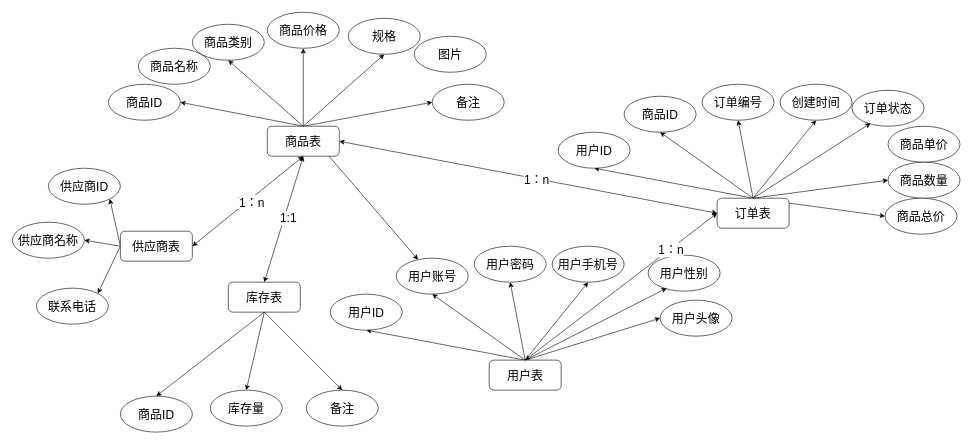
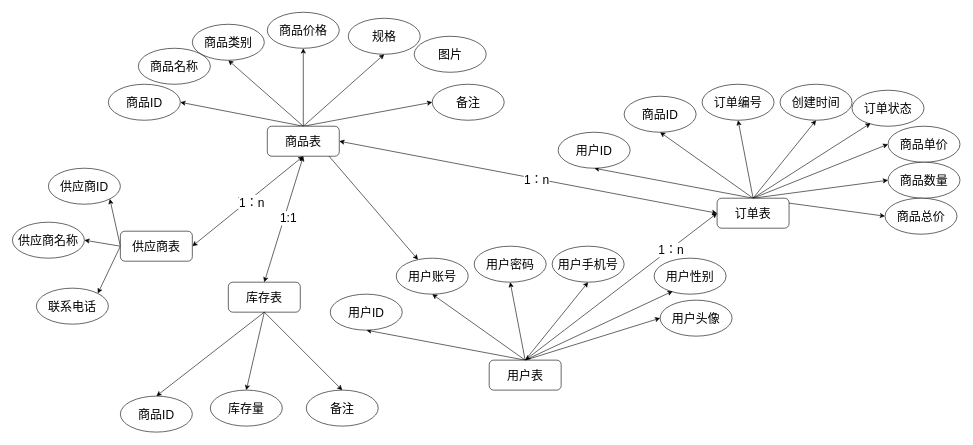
  <mxCell id="0" />
  <mxCell id="1" parent="0" />
  <mxCell id="2" value="" style="group;fontSize=20;" parent="1" vertex="1" connectable="0"><mxGeometry x="180" y="20" width="670" height="240" as="geometry" /></mxCell>
  <mxCell id="3" style="rounded=0;orthogonalLoop=1;jettySize=auto;html=1;exitX=0.5;exitY=0;exitDx=0;exitDy=0;fontSize=20;" parent="2" source="9" target="25" edge="1"><mxGeometry relative="1" as="geometry" /></mxCell>
  <mxCell id="4" style="edgeStyle=none;rounded=0;orthogonalLoop=1;jettySize=auto;html=1;exitX=0.5;exitY=0;exitDx=0;exitDy=0;entryX=0.5;entryY=1;entryDx=0;entryDy=0;fontSize=20;" parent="2" source="9" target="11" edge="1"><mxGeometry relative="1" as="geometry" /></mxCell>
  <mxCell id="5" style="edgeStyle=none;rounded=0;orthogonalLoop=1;jettySize=auto;html=1;exitX=0.5;exitY=0;exitDx=0;exitDy=0;entryX=0.5;entryY=1;entryDx=0;entryDy=0;fontSize=20;" parent="2" source="9" target="12" edge="1"><mxGeometry relative="1" as="geometry" /></mxCell>
  <mxCell id="6" style="edgeStyle=none;rounded=0;orthogonalLoop=1;jettySize=auto;html=1;exitX=0.5;exitY=0;exitDx=0;exitDy=0;entryX=0.5;entryY=1;entryDx=0;entryDy=0;fontSize=20;" parent="2" source="9" target="13" edge="1"><mxGeometry relative="1" as="geometry" /></mxCell>
  <mxCell id="7" style="edgeStyle=none;rounded=0;orthogonalLoop=1;jettySize=auto;html=1;exitX=0.5;exitY=0;exitDx=0;exitDy=0;entryX=0;entryY=0.5;entryDx=0;entryDy=0;fontSize=20;" parent="2" source="9" target="15" edge="1"><mxGeometry relative="1" as="geometry" /></mxCell>
  <mxCell id="8" style="edgeStyle=none;rounded=0;orthogonalLoop=1;jettySize=auto;html=1;exitX=0.5;exitY=0;exitDx=0;exitDy=0;entryX=1;entryY=0.5;entryDx=0;entryDy=0;fontSize=20;" parent="2" source="9" target="16" edge="1"><mxGeometry relative="1" as="geometry" /></mxCell>
  <mxCell id="9" value="商品表" style="rounded=1;whiteSpace=wrap;html=1;fontSize=20;" parent="2" vertex="1"><mxGeometry x="265" y="190" width="120" height="50" as="geometry" /></mxCell>
  <mxCell id="10" value="商品名称" style="ellipse;whiteSpace=wrap;html=1;fontSize=20;" parent="2" vertex="1"><mxGeometry x="50" y="60" width="120" height="60" as="geometry" /></mxCell>
  <mxCell id="11" value="商品类别" style="ellipse;whiteSpace=wrap;html=1;fontSize=20;" parent="2" vertex="1"><mxGeometry x="140" y="20" width="120" height="60" as="geometry" /></mxCell>
  <mxCell id="12" value="商品价格" style="ellipse;whiteSpace=wrap;html=1;fontSize=20;" parent="2" vertex="1"><mxGeometry x="265" width="120" height="60" as="geometry" /></mxCell>
  <mxCell id="13" value="规格" style="ellipse;whiteSpace=wrap;html=1;fontSize=20;" parent="2" vertex="1"><mxGeometry x="400" y="10" width="120" height="60" as="geometry" /></mxCell>
  <mxCell id="14" value="图片" style="ellipse;whiteSpace=wrap;html=1;fontSize=20;" parent="2" vertex="1"><mxGeometry x="510" y="40" width="120" height="60" as="geometry" /></mxCell>
  <mxCell id="15" value="备注" style="ellipse;whiteSpace=wrap;html=1;fontSize=20;" parent="2" vertex="1"><mxGeometry x="540" y="120" width="120" height="60" as="geometry" /></mxCell>
  <mxCell id="16" value="商品ID" style="ellipse;whiteSpace=wrap;html=1;fontSize=20;" parent="2" vertex="1"><mxGeometry y="120" width="120" height="60" as="geometry" /></mxCell>
  <mxCell id="17" value="" style="group;fontSize=20;" parent="1" vertex="1" connectable="0"><mxGeometry x="550" y="410" width="670" height="240" as="geometry" /></mxCell>
  <mxCell id="18" style="rounded=0;orthogonalLoop=1;jettySize=auto;html=1;exitX=0.5;exitY=0;exitDx=0;exitDy=0;entryX=0.5;entryY=1;entryDx=0;entryDy=0;fontSize=20;" parent="17" source="23" target="24" edge="1"><mxGeometry relative="1" as="geometry" /></mxCell>
  <mxCell id="19" style="edgeStyle=none;rounded=0;orthogonalLoop=1;jettySize=auto;html=1;exitX=0.5;exitY=0;exitDx=0;exitDy=0;entryX=0.5;entryY=1;entryDx=0;entryDy=0;fontSize=20;" parent="17" source="23" target="25" edge="1"><mxGeometry relative="1" as="geometry" /></mxCell>
  <mxCell id="20" style="edgeStyle=none;rounded=0;orthogonalLoop=1;jettySize=auto;html=1;exitX=0.5;exitY=0;exitDx=0;exitDy=0;entryX=0.5;entryY=1;entryDx=0;entryDy=0;fontSize=20;" parent="17" source="23" target="26" edge="1"><mxGeometry relative="1" as="geometry" /></mxCell>
  <mxCell id="21" style="edgeStyle=none;rounded=0;orthogonalLoop=1;jettySize=auto;html=1;exitX=0.5;exitY=0;exitDx=0;exitDy=0;entryX=0.5;entryY=1;entryDx=0;entryDy=0;fontSize=20;" parent="17" source="23" target="27" edge="1"><mxGeometry relative="1" as="geometry" /></mxCell>
  <mxCell id="22" style="edgeStyle=none;rounded=0;orthogonalLoop=1;jettySize=auto;html=1;exitX=0.5;exitY=0;exitDx=0;exitDy=0;entryX=0;entryY=0.5;entryDx=0;entryDy=0;fontSize=20;" parent="17" source="23" target="29" edge="1"><mxGeometry relative="1" as="geometry" /></mxCell>
  <mxCell id="23" value="用户表" style="rounded=1;whiteSpace=wrap;html=1;fontSize=20;" parent="17" vertex="1"><mxGeometry x="265" y="190" width="120" height="50" as="geometry" /></mxCell>
  <mxCell id="24" value="用户ID" style="ellipse;whiteSpace=wrap;html=1;fontSize=20;" parent="17" vertex="1"><mxGeometry y="80" width="120" height="60" as="geometry" /></mxCell>
  <mxCell id="25" value="用户账号" style="ellipse;whiteSpace=wrap;html=1;fontSize=20;" parent="17" vertex="1"><mxGeometry x="110" y="20" width="120" height="60" as="geometry" /></mxCell>
  <mxCell id="26" value="用户密码" style="ellipse;whiteSpace=wrap;html=1;fontSize=20;" parent="17" vertex="1"><mxGeometry x="240" width="120" height="60" as="geometry" /></mxCell>
  <mxCell id="27" value="用户手机号" style="ellipse;whiteSpace=wrap;html=1;fontSize=20;" parent="17" vertex="1"><mxGeometry x="370" width="120" height="60" as="geometry" /></mxCell>
- <mxCell id="28" value="用户性别" style="ellipse;whiteSpace=wrap;html=1;fontSize=20;" parent="17" vertex="1"><mxGeometry x="530" y="15" width="120" height="60" as="geometry" /></mxCell>
+ <mxCell id="28" value="用户性别" style="ellipse;whiteSpace=wrap;html=1;fontSize=20;" parent="17" vertex="1"><mxGeometry x="540" y="20" width="120" height="60" as="geometry" /></mxCell>
  <mxCell id="29" value="用户头像" style="ellipse;whiteSpace=wrap;html=1;fontSize=20;" parent="17" vertex="1"><mxGeometry x="550" y="90" width="120" height="60" as="geometry" /></mxCell>
  <mxCell id="30" style="edgeStyle=none;rounded=0;orthogonalLoop=1;jettySize=auto;html=1;exitX=0.5;exitY=0;exitDx=0;exitDy=0;entryX=0.258;entryY=0.917;entryDx=0;entryDy=0;entryPerimeter=0;fontSize=20;" parent="17" source="23" target="28" edge="1"><mxGeometry relative="1" as="geometry" /></mxCell>
  <mxCell id="31" value="" style="group;fontSize=20;" parent="1" vertex="1" connectable="0"><mxGeometry x="930" y="140" width="670" height="260" as="geometry" /></mxCell>
  <mxCell id="32" style="rounded=0;orthogonalLoop=1;jettySize=auto;html=1;exitX=0.5;exitY=0;exitDx=0;exitDy=0;entryX=0.5;entryY=1;entryDx=0;entryDy=0;fontSize=20;" parent="31" source="39" target="40" edge="1"><mxGeometry relative="1" as="geometry" /></mxCell>
  <mxCell id="33" style="edgeStyle=none;rounded=0;orthogonalLoop=1;jettySize=auto;html=1;exitX=0.5;exitY=0;exitDx=0;exitDy=0;entryX=0.5;entryY=1;entryDx=0;entryDy=0;fontSize=20;" parent="31" source="39" target="41" edge="1"><mxGeometry relative="1" as="geometry" /></mxCell>
  <mxCell id="34" style="edgeStyle=none;rounded=0;orthogonalLoop=1;jettySize=auto;html=1;exitX=0.5;exitY=0;exitDx=0;exitDy=0;entryX=0.5;entryY=1;entryDx=0;entryDy=0;fontSize=20;" parent="31" source="39" target="42" edge="1"><mxGeometry relative="1" as="geometry" /></mxCell>
  <mxCell id="35" style="edgeStyle=none;rounded=0;orthogonalLoop=1;jettySize=auto;html=1;exitX=0.5;exitY=0;exitDx=0;exitDy=0;entryX=0.5;entryY=1;entryDx=0;entryDy=0;fontSize=20;" parent="31" source="39" target="43" edge="1"><mxGeometry relative="1" as="geometry" /></mxCell>
+ <mxCell id="36" style="edgeStyle=none;rounded=0;orthogonalLoop=1;jettySize=auto;html=1;exitX=0.5;exitY=0;exitDx=0;exitDy=0;entryX=0;entryY=0.5;entryDx=0;entryDy=0;fontSize=20;" parent="31" source="39" target="45" edge="1"><mxGeometry relative="1" as="geometry" /></mxCell>
  <mxCell id="37" style="edgeStyle=none;rounded=0;orthogonalLoop=1;jettySize=auto;html=1;exitX=0.5;exitY=0;exitDx=0;exitDy=0;entryX=0;entryY=0.5;entryDx=0;entryDy=0;fontSize=20;" parent="31" source="39" target="47" edge="1"><mxGeometry relative="1" as="geometry" /></mxCell>
  <mxCell id="38" style="edgeStyle=none;rounded=0;orthogonalLoop=1;jettySize=auto;html=1;exitX=0.5;exitY=0;exitDx=0;exitDy=0;entryX=0;entryY=0.5;entryDx=0;entryDy=0;fontSize=20;" parent="31" source="39" target="48" edge="1"><mxGeometry relative="1" as="geometry" /></mxCell>
  <mxCell id="39" value="订单表" style="rounded=1;whiteSpace=wrap;html=1;fontSize=20;" parent="31" vertex="1"><mxGeometry x="265" y="190" width="120" height="50" as="geometry" /></mxCell>
  <mxCell id="40" value="用户ID" style="ellipse;whiteSpace=wrap;html=1;fontSize=20;" parent="31" vertex="1"><mxGeometry y="80" width="120" height="60" as="geometry" /></mxCell>
  <mxCell id="41" value="商品ID" style="ellipse;whiteSpace=wrap;html=1;fontSize=20;" parent="31" vertex="1"><mxGeometry x="110" y="20" width="120" height="60" as="geometry" /></mxCell>
  <mxCell id="42" value="订单编号" style="ellipse;whiteSpace=wrap;html=1;fontSize=20;" parent="31" vertex="1"><mxGeometry x="240" width="120" height="60" as="geometry" /></mxCell>
  <mxCell id="43" value="&lt;div&gt;&lt;span style=&quot;background-color: initial;&quot;&gt;创建时间&lt;/span&gt;&lt;br&gt;&lt;/div&gt;" style="ellipse;whiteSpace=wrap;html=1;fontSize=20;" parent="31" vertex="1"><mxGeometry x="370" width="120" height="60" as="geometry" /></mxCell>
  <mxCell id="44" value="订单状态" style="ellipse;whiteSpace=wrap;html=1;fontSize=20;" parent="31" vertex="1"><mxGeometry x="490" y="10" width="120" height="60" as="geometry" /></mxCell>
  <mxCell id="45" value="商品单价" style="ellipse;whiteSpace=wrap;html=1;fontSize=20;" parent="31" vertex="1"><mxGeometry x="550" y="70" width="120" height="60" as="geometry" /></mxCell>
  <mxCell id="46" style="edgeStyle=none;rounded=0;orthogonalLoop=1;jettySize=auto;html=1;exitX=0.5;exitY=0;exitDx=0;exitDy=0;entryX=0.258;entryY=0.917;entryDx=0;entryDy=0;entryPerimeter=0;fontSize=20;" parent="31" source="39" target="44" edge="1"><mxGeometry relative="1" as="geometry" /></mxCell>
  <mxCell id="47" value="商品数量" style="ellipse;whiteSpace=wrap;html=1;fontSize=20;" parent="31" vertex="1"><mxGeometry x="550" y="130" width="120" height="60" as="geometry" /></mxCell>
  <mxCell id="48" value="商品总价" style="ellipse;whiteSpace=wrap;html=1;fontSize=20;" parent="31" vertex="1"><mxGeometry x="545" y="190" width="120" height="60" as="geometry" /></mxCell>
  <mxCell id="49" value="" style="endArrow=classic;startArrow=classic;html=1;rounded=0;entryX=1;entryY=0.5;entryDx=0;entryDy=0;exitX=0;exitY=0.5;exitDx=0;exitDy=0;fontSize=20;" parent="1" source="39" target="9" edge="1"><mxGeometry width="50" height="50" relative="1" as="geometry"><mxPoint x="1020" y="460" as="sourcePoint" /><mxPoint x="1070" y="410" as="targetPoint" /></mxGeometry></mxCell>
  <mxCell id="50" value="&lt;font style=&quot;font-size: 20px;&quot;&gt;1：n&lt;/font&gt;" style="edgeLabel;html=1;align=center;verticalAlign=middle;resizable=0;points=[];fontSize=20;" parent="49" vertex="1" connectable="0"><mxGeometry x="-0.043" y="1" relative="1" as="geometry"><mxPoint as="offset" /></mxGeometry></mxCell>
  <mxCell id="51" value="" style="endArrow=classic;startArrow=classic;html=1;rounded=0;entryX=0;entryY=0.5;entryDx=0;entryDy=0;exitX=0.5;exitY=0;exitDx=0;exitDy=0;fontSize=20;" parent="1" source="23" target="39" edge="1"><mxGeometry width="50" height="50" relative="1" as="geometry"><mxPoint x="1020" y="450" as="sourcePoint" /><mxPoint x="1070" y="400" as="targetPoint" /></mxGeometry></mxCell>
  <mxCell id="52" value="&lt;font style=&quot;font-size: 20px;&quot;&gt;1：n&lt;/font&gt;" style="edgeLabel;html=1;align=center;verticalAlign=middle;resizable=0;points=[];fontSize=20;" parent="51" vertex="1" connectable="0"><mxGeometry x="0.515" y="-1" relative="1" as="geometry"><mxPoint as="offset" /></mxGeometry></mxCell>
  <mxCell id="53" value="" style="endArrow=classic;startArrow=classic;html=1;rounded=0;exitX=0.5;exitY=0;exitDx=0;exitDy=0;entryX=0.5;entryY=1;entryDx=0;entryDy=0;fontSize=20;" parent="1" source="56" target="9" edge="1"><mxGeometry width="50" height="50" relative="1" as="geometry"><mxPoint x="830" y="340" as="sourcePoint" /><mxPoint x="880" y="290" as="targetPoint" /></mxGeometry></mxCell>
  <mxCell id="54" value="&lt;font style=&quot;font-size: 20px;&quot;&gt;1:1&lt;/font&gt;" style="edgeLabel;html=1;align=center;verticalAlign=middle;resizable=0;points=[];fontSize=20;" parent="53" vertex="1" connectable="0"><mxGeometry x="0.039" y="-6" relative="1" as="geometry"><mxPoint as="offset" /></mxGeometry></mxCell>
  <mxCell id="55" value="" style="group;fontSize=20;" parent="1" vertex="1" connectable="0"><mxGeometry x="200" y="470" width="430" height="250" as="geometry" /></mxCell>
  <mxCell id="56" value="库存表" style="rounded=1;whiteSpace=wrap;html=1;fontSize=20;" parent="55" vertex="1"><mxGeometry x="180" width="120" height="50" as="geometry" /></mxCell>
  <mxCell id="57" style="rounded=0;orthogonalLoop=1;jettySize=auto;html=1;exitX=0.5;exitY=1;exitDx=0;exitDy=0;entryX=0.5;entryY=0;entryDx=0;entryDy=0;fontSize=20;" parent="55" source="56" target="61" edge="1"><mxGeometry relative="1" as="geometry" /></mxCell>
  <mxCell id="58" style="edgeStyle=none;rounded=0;orthogonalLoop=1;jettySize=auto;html=1;entryX=0.5;entryY=0;entryDx=0;entryDy=0;fontSize=20;exitX=0.5;exitY=1;exitDx=0;exitDy=0;" parent="55" source="56" target="62" edge="1"><mxGeometry relative="1" as="geometry"><mxPoint x="220" y="60" as="sourcePoint" /></mxGeometry></mxCell>
  <mxCell id="59" style="edgeStyle=none;rounded=0;orthogonalLoop=1;jettySize=auto;html=1;exitX=0.5;exitY=1;exitDx=0;exitDy=0;entryX=0.5;entryY=0;entryDx=0;entryDy=0;fontSize=20;" parent="55" source="56" target="63" edge="1"><mxGeometry relative="1" as="geometry" /></mxCell>
  <mxCell id="60" value="" style="group;fontSize=20;" parent="55" vertex="1" connectable="0"><mxGeometry y="180" width="430" height="70" as="geometry" /></mxCell>
  <mxCell id="61" value="库存量" style="ellipse;whiteSpace=wrap;html=1;fontSize=20;" parent="60" vertex="1"><mxGeometry x="150" width="120" height="60" as="geometry" /></mxCell>
  <mxCell id="62" value="备注" style="ellipse;whiteSpace=wrap;html=1;fontSize=20;" parent="60" vertex="1"><mxGeometry x="310" width="120" height="60" as="geometry" /></mxCell>
  <mxCell id="63" value="商品ID" style="ellipse;whiteSpace=wrap;html=1;fontSize=20;" parent="60" vertex="1"><mxGeometry y="10" width="120" height="60" as="geometry" /></mxCell>
  <mxCell id="64" value="" style="endArrow=classic;startArrow=classic;html=1;rounded=0;entryX=0.5;entryY=1;entryDx=0;entryDy=0;exitX=1;exitY=0.5;exitDx=0;exitDy=0;fontSize=20;" parent="1" source="71" target="9" edge="1"><mxGeometry width="50" height="50" relative="1" as="geometry"><mxPoint x="110" y="300" as="sourcePoint" /><mxPoint x="160" y="250" as="targetPoint" /></mxGeometry></mxCell>
  <mxCell id="65" value="Text" style="edgeLabel;html=1;align=center;verticalAlign=middle;resizable=0;points=[];fontSize=20;" parent="64" vertex="1" connectable="0"><mxGeometry x="0.002" y="-2" relative="1" as="geometry"><mxPoint x="1" y="-1" as="offset" /></mxGeometry></mxCell>
  <mxCell id="66" value="&lt;font style=&quot;font-size: 20px;&quot;&gt;1&lt;/font&gt;&lt;span style=&quot;font-size: 20px;&quot;&gt;：n&lt;/span&gt;" style="edgeLabel;html=1;align=center;verticalAlign=middle;resizable=0;points=[];fontSize=20;" parent="64" vertex="1" connectable="0"><mxGeometry x="0.03" y="-5" relative="1" as="geometry"><mxPoint as="offset" /></mxGeometry></mxCell>
  <mxCell id="67" value="" style="group" parent="1" vertex="1" connectable="0"><mxGeometry x="20" y="280" width="300" height="260" as="geometry" /></mxCell>
  <mxCell id="68" style="edgeStyle=none;rounded=0;orthogonalLoop=1;jettySize=auto;html=1;exitX=0;exitY=0.5;exitDx=0;exitDy=0;entryX=1;entryY=1;entryDx=0;entryDy=0;fontSize=20;" parent="67" source="71" target="72" edge="1"><mxGeometry relative="1" as="geometry" /></mxCell>
  <mxCell id="69" style="edgeStyle=none;rounded=0;orthogonalLoop=1;jettySize=auto;html=1;exitX=0;exitY=0.5;exitDx=0;exitDy=0;entryX=1;entryY=0.5;entryDx=0;entryDy=0;fontSize=20;" parent="67" source="71" target="73" edge="1"><mxGeometry relative="1" as="geometry" /></mxCell>
  <mxCell id="70" style="edgeStyle=none;rounded=0;orthogonalLoop=1;jettySize=auto;html=1;exitX=0;exitY=0.5;exitDx=0;exitDy=0;entryX=1;entryY=0;entryDx=0;entryDy=0;fontSize=20;" parent="67" source="71" target="74" edge="1"><mxGeometry relative="1" as="geometry" /></mxCell>
  <mxCell id="71" value="供应商表" style="rounded=1;whiteSpace=wrap;html=1;fontSize=20;" parent="67" vertex="1"><mxGeometry x="180" y="105" width="120" height="50" as="geometry" /></mxCell>
  <mxCell id="72" value="供应商ID" style="ellipse;whiteSpace=wrap;html=1;fontSize=20;" parent="67" vertex="1"><mxGeometry x="60" width="120" height="60" as="geometry" /></mxCell>
  <mxCell id="73" value="供应商名称" style="ellipse;whiteSpace=wrap;html=1;fontSize=20;" parent="67" vertex="1"><mxGeometry y="90" width="120" height="60" as="geometry" /></mxCell>
  <mxCell id="74" value="联系电话" style="ellipse;whiteSpace=wrap;html=1;fontSize=20;" parent="67" vertex="1"><mxGeometry x="40" y="200" width="120" height="60" as="geometry" /></mxCell>
